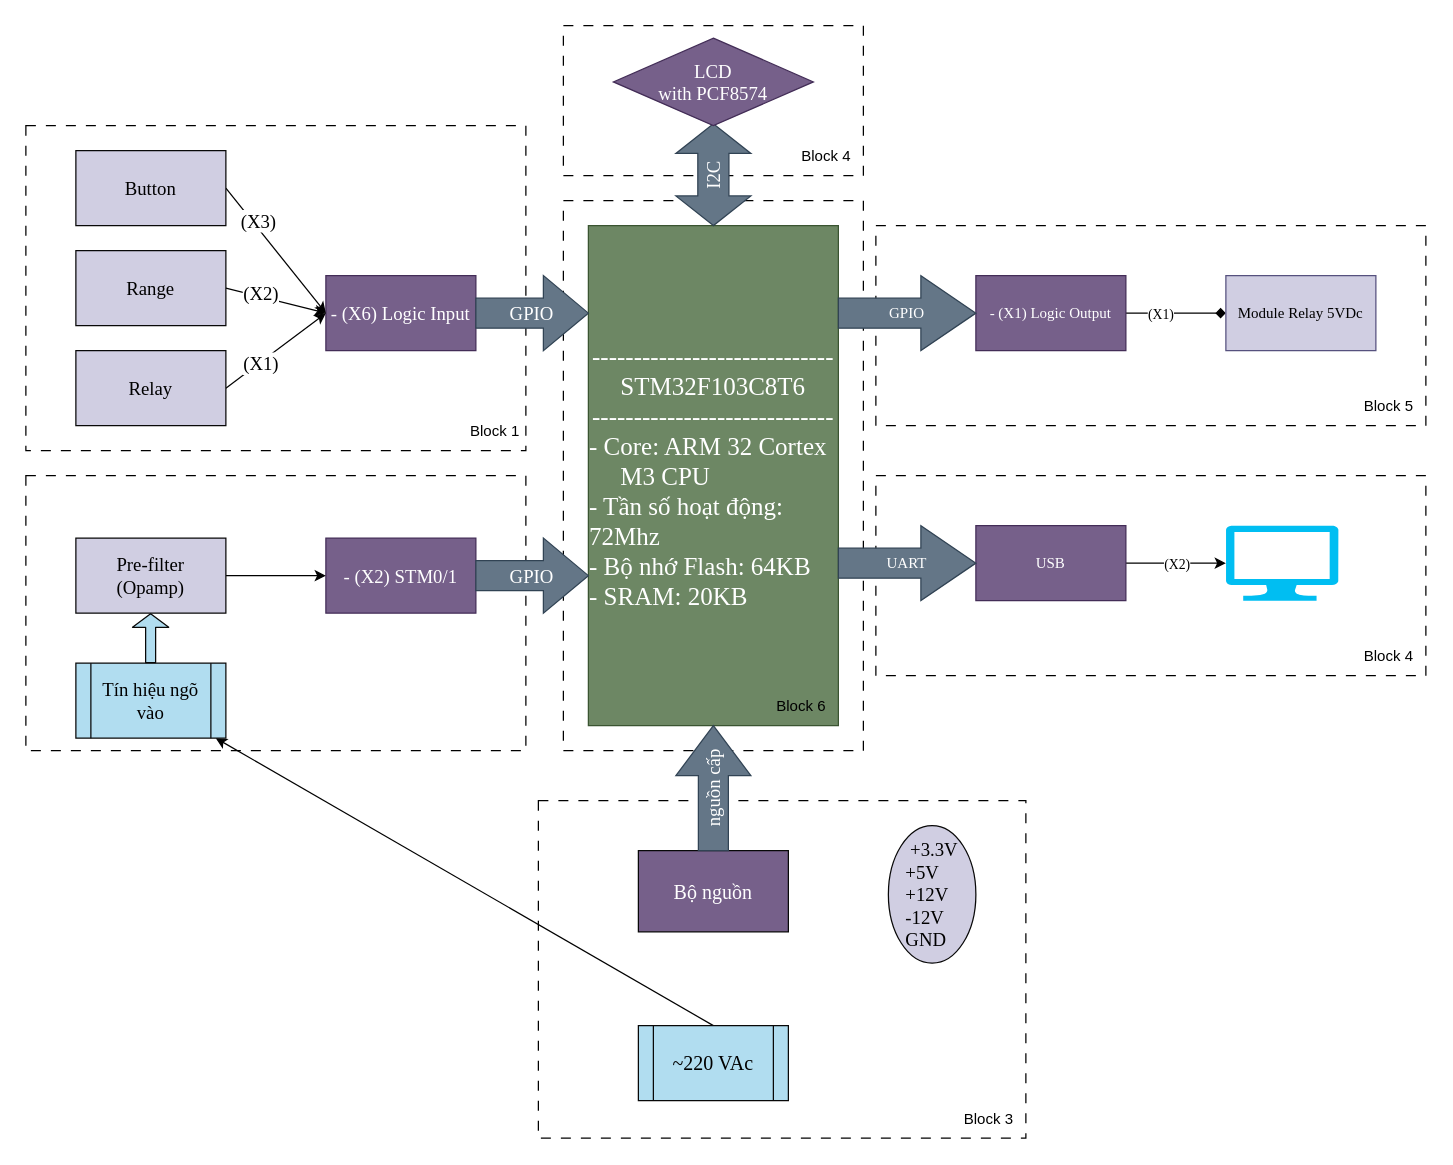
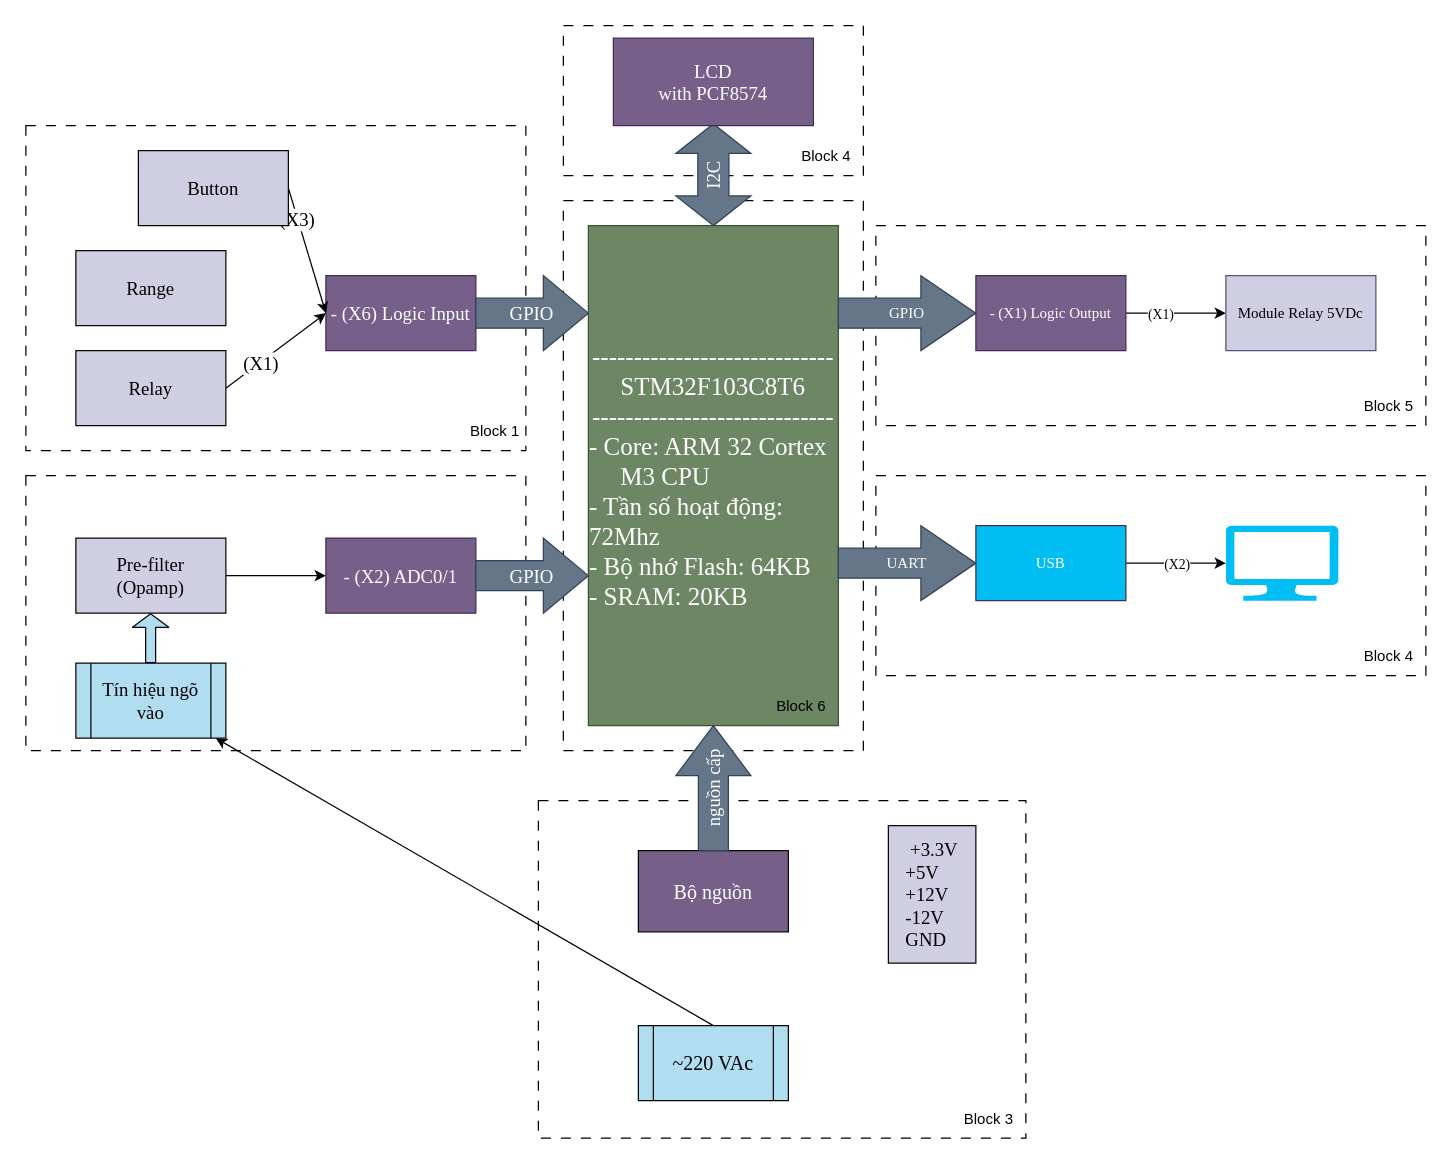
  <mxCell id="0" />
  <mxCell id="1" parent="0" />
  <mxCell id="2" value="" style="whiteSpace=wrap;html=1;fontFamily=Times New Roman;fontSize=15;dashed=1;dashPattern=8 8;" parent="1" vertex="1"><mxGeometry x="450" width="240" height="120" as="geometry" y="20" /></mxCell>
  <mxCell id="3" value="" style="whiteSpace=wrap;html=1;fontFamily=Times New Roman;dashed=1;dashPattern=8 8;" parent="1" vertex="1"><mxGeometry x="20" y="100" width="400" height="260" as="geometry" /></mxCell>
  <mxCell id="4" value="" style="whiteSpace=wrap;html=1;fontFamily=Times New Roman;dashed=1;dashPattern=8 8;" parent="1" vertex="1"><mxGeometry x="20" y="380" width="400" height="220" as="geometry" /></mxCell>
  <mxCell id="5" value="" style="whiteSpace=wrap;html=1;fontFamily=Times New Roman;fontSize=15;dashed=1;dashPattern=8 8;" parent="1" vertex="1"><mxGeometry x="430" y="640" width="390" height="270" as="geometry" /></mxCell>
  <mxCell id="6" value="" style="whiteSpace=wrap;html=1;fontFamily=Times New Roman;dashed=1;dashPattern=8 8;" parent="1" vertex="1"><mxGeometry x="450" y="160" width="240" height="440" as="geometry" /></mxCell>
  <mxCell id="7" value="" style="whiteSpace=wrap;html=1;fontFamily=Times New Roman;dashed=1;dashPattern=8 8;" parent="1" vertex="1"><mxGeometry x="700" y="380" width="440" height="160" as="geometry" /></mxCell>
  <mxCell id="8" value="" style="whiteSpace=wrap;html=1;fontFamily=Times New Roman;dashed=1;dashPattern=8 8;" parent="1" vertex="1"><mxGeometry x="700" y="180" width="440" height="160" as="geometry" /></mxCell>
  <mxCell id="9" value="&lt;font face=&quot;Times New Roman&quot;&gt;-----------------------------&lt;br&gt;STM32F103C8T6&lt;br&gt;-----------------------------&lt;br&gt;&lt;div style=&quot;text-align: left;&quot;&gt;&lt;span style=&quot;background-color: initial;&quot;&gt;- Core: ARM 32 Cortex&amp;nbsp; &amp;nbsp; &amp;nbsp; &amp;nbsp;M3 CPU&lt;/span&gt;&lt;/div&gt;&lt;div style=&quot;text-align: left;&quot;&gt;&lt;span style=&quot;background-color: initial;&quot;&gt;- Tần số hoạt động: 72Mhz&lt;/span&gt;&lt;/div&gt;&lt;div style=&quot;text-align: left;&quot;&gt;&lt;span style=&quot;background-color: initial;&quot;&gt;- Bộ nhớ Flash: 64KB&lt;/span&gt;&lt;/div&gt;&lt;div style=&quot;text-align: left;&quot;&gt;&lt;span style=&quot;background-color: initial;&quot;&gt;- SRAM: 20KB&lt;/span&gt;&lt;/div&gt;&lt;/font&gt;" style="whiteSpace=wrap;html=1;hachureGap=4;fontFamily=Architects Daughter;fontSource=https%3A%2F%2Ffonts.googleapis.com%2Fcss%3Ffamily%3DArchitects%2BDaughter;fontSize=20;fillColor=#6d8764;fontColor=#ffffff;strokeColor=#3A5431;" parent="1" vertex="1"><mxGeometry x="470" y="180" width="200" height="400" as="geometry" /></mxCell>
- <mxCell id="10" style="edgeStyle=none;html=1;exitX=1;exitY=0.5;exitDx=0;exitDy=0;entryX=0;entryY=0.5;entryDx=0;entryDy=0;fontFamily=Times New Roman;endArrow=diamond;" parent="1" source="12" target="13" edge="1"><mxGeometry relative="1" as="geometry"><Array as="points"><mxPoint x="930" y="250" /></Array></mxGeometry></mxCell>
+ <mxCell id="10" style="edgeStyle=none;html=1;exitX=1;exitY=0.5;exitDx=0;exitDy=0;entryX=0;entryY=0.5;entryDx=0;entryDy=0;fontFamily=Times New Roman;" parent="1" source="12" target="13" edge="1"><mxGeometry relative="1" as="geometry"><Array as="points"><mxPoint x="930" y="250" /></Array></mxGeometry></mxCell>
  <mxCell id="11" value="(X1)" style="edgeLabel;html=1;align=center;verticalAlign=middle;resizable=0;points=[];fontFamily=Times New Roman;" parent="10" vertex="1" connectable="0"><mxGeometry x="-0.325" relative="1" as="geometry"><mxPoint as="offset" /></mxGeometry></mxCell>
  <mxCell id="12" value="- (X1) Logic Output" style="whiteSpace=wrap;html=1;fontFamily=Times New Roman;strokeColor=#432D57;fillColor=#76608a;fontColor=#ffffff;" parent="1" vertex="1"><mxGeometry x="780" y="220" width="120" height="60" as="geometry" /></mxCell>
  <mxCell id="13" value="Module Relay 5VDc" style="whiteSpace=wrap;html=1;fontFamily=Times New Roman;fillColor=#d0cee2;strokeColor=#56517e;" parent="1" vertex="1"><mxGeometry x="980" y="220" width="120" height="60" as="geometry" /></mxCell>
  <mxCell id="14" value="GPIO" style="shape=singleArrow;whiteSpace=wrap;html=1;arrowWidth=0.4;arrowSize=0.4;fontFamily=Times New Roman;strokeColor=#314354;fillColor=#647687;fontColor=#ffffff;" parent="1" vertex="1"><mxGeometry x="670" y="220" width="110" height="60" as="geometry" /></mxCell>
  <mxCell id="15" style="edgeStyle=none;html=1;exitX=1;exitY=0.5;exitDx=0;exitDy=0;entryX=0;entryY=0.5;entryDx=0;entryDy=0;entryPerimeter=0;fontFamily=Times New Roman;" parent="1" source="17" target="18" edge="1"><mxGeometry relative="1" as="geometry" /></mxCell>
  <mxCell id="16" value="(X2)" style="edgeLabel;html=1;align=center;verticalAlign=middle;resizable=0;points=[];fontFamily=Times New Roman;" parent="15" vertex="1" connectable="0"><mxGeometry x="-0.325" relative="1" as="geometry"><mxPoint x="13" as="offset" /></mxGeometry></mxCell>
- <mxCell id="17" value="USB" style="whiteSpace=wrap;html=1;fontFamily=Times New Roman;strokeColor=#432D57;fillColor=#76608a;fontColor=#ffffff;" parent="1" vertex="1"><mxGeometry x="780" y="420" width="120" height="60" as="geometry" /></mxCell>
+ <mxCell id="17" value="USB" style="whiteSpace=wrap;html=1;fontFamily=Times New Roman;strokeColor=#432D57;fillColor=#00bef2;fontColor=#ffffff;" parent="1" vertex="1"><mxGeometry x="780" y="420" width="120" height="60" as="geometry" /></mxCell>
  <mxCell id="18" value="" style="verticalLabelPosition=bottom;html=1;verticalAlign=top;align=center;strokeColor=none;fillColor=#00BEF2;shape=mxgraph.azure.computer;pointerEvents=1;fontFamily=Times New Roman;" parent="1" vertex="1"><mxGeometry x="980" y="420" width="90" height="60" as="geometry" /></mxCell>
  <mxCell id="19" value="UART" style="shape=singleArrow;whiteSpace=wrap;html=1;arrowWidth=0.4;arrowSize=0.4;fontFamily=Times New Roman;strokeColor=#314354;fillColor=#647687;fontColor=#ffffff;" parent="1" vertex="1"><mxGeometry x="670" y="420" width="110" height="60" as="geometry" /></mxCell>
  <mxCell id="20" value="&lt;font style=&quot;font-size: 16px;&quot;&gt;Bộ nguồn&lt;/font&gt;" style="whiteSpace=wrap;html=1;fontFamily=Times New Roman;strokeColor=#080808;fillColor=#76608a;fontColor=#ffffff;" parent="1" vertex="1"><mxGeometry x="510" y="680" width="120" height="65" as="geometry" /></mxCell>
- <mxCell id="21" value="&lt;div style=&quot;text-align: left; font-size: 15px;&quot;&gt;&lt;span style=&quot;background-color: initial;&quot;&gt;&lt;font style=&quot;font-size: 15px;&quot;&gt;&amp;nbsp;+3.3V&lt;/font&gt;&lt;/span&gt;&lt;/div&gt;&lt;font style=&quot;font-size: 15px;&quot;&gt;&lt;div style=&quot;text-align: left;&quot;&gt;&lt;span style=&quot;background-color: initial;&quot;&gt;+5V&lt;/span&gt;&lt;/div&gt;&lt;div style=&quot;text-align: left;&quot;&gt;&lt;span style=&quot;background-color: initial;&quot;&gt;+12V&lt;/span&gt;&lt;/div&gt;&lt;div style=&quot;text-align: left;&quot;&gt;&lt;span style=&quot;background-color: initial;&quot;&gt;-12V&lt;/span&gt;&lt;/div&gt;&lt;div style=&quot;text-align: left;&quot;&gt;&lt;span style=&quot;background-color: initial;&quot;&gt;GND&lt;/span&gt;&lt;/div&gt;&lt;/font&gt;" style="ellipse;whiteSpace=wrap;html=1;fontFamily=Times New Roman;fillColor=#d0cee2;strokeColor=#080808;" parent="1" vertex="1"><mxGeometry x="710" y="660" width="70" height="110" as="geometry" /></mxCell>
+ <mxCell id="21" value="&lt;div style=&quot;text-align: left; font-size: 15px;&quot;&gt;&lt;span style=&quot;background-color: initial;&quot;&gt;&lt;font style=&quot;font-size: 15px;&quot;&gt;&amp;nbsp;+3.3V&lt;/font&gt;&lt;/span&gt;&lt;/div&gt;&lt;font style=&quot;font-size: 15px;&quot;&gt;&lt;div style=&quot;text-align: left;&quot;&gt;&lt;span style=&quot;background-color: initial;&quot;&gt;+5V&lt;/span&gt;&lt;/div&gt;&lt;div style=&quot;text-align: left;&quot;&gt;&lt;span style=&quot;background-color: initial;&quot;&gt;+12V&lt;/span&gt;&lt;/div&gt;&lt;div style=&quot;text-align: left;&quot;&gt;&lt;span style=&quot;background-color: initial;&quot;&gt;-12V&lt;/span&gt;&lt;/div&gt;&lt;div style=&quot;text-align: left;&quot;&gt;&lt;span style=&quot;background-color: initial;&quot;&gt;GND&lt;/span&gt;&lt;/div&gt;&lt;/font&gt;" style="whiteSpace=wrap;html=1;fontFamily=Times New Roman;fillColor=#d0cee2;strokeColor=#080808;" parent="1" vertex="1"><mxGeometry x="710" y="660" width="70" height="110" as="geometry" /></mxCell>
  <mxCell id="22" style="edgeStyle=none;html=1;exitX=0.5;exitY=0;exitDx=0;exitDy=0;fontFamily=Times New Roman;fontSize=15;" parent="1" source="23" target="29" edge="1"><mxGeometry relative="1" as="geometry" /></mxCell>
  <mxCell id="23" value="&lt;font style=&quot;font-size: 16px;&quot;&gt;~220 VAc&lt;/font&gt;" style="shape=process;whiteSpace=wrap;html=1;backgroundOutline=1;fontFamily=Times New Roman;fillColor=#b1ddf0;strokeColor=#080808;" parent="1" vertex="1"><mxGeometry x="510" y="820" width="120" height="60" as="geometry" /></mxCell>
  <mxCell id="24" value="nguồn cấp" style="shape=singleArrow;whiteSpace=wrap;html=1;arrowWidth=0.4;arrowSize=0.4;fontFamily=Times New Roman;fontSize=15;rotation=-90;strokeColor=#314354;fillColor=#647687;fontColor=#ffffff;" parent="1" vertex="1"><mxGeometry x="520" y="600" width="100" height="60" as="geometry" /></mxCell>
- <mxCell id="25" value="- (X2) STM0/1" style="whiteSpace=wrap;html=1;fontFamily=Times New Roman;fontSize=15;strokeColor=#432D57;fillColor=#76608a;fontColor=#ffffff;" parent="1" vertex="1"><mxGeometry x="260" y="430" width="120" height="60" as="geometry" /></mxCell>
+ <mxCell id="25" value="- (X2) ADC0/1" style="whiteSpace=wrap;html=1;fontFamily=Times New Roman;fontSize=15;strokeColor=#432D57;fillColor=#76608a;fontColor=#ffffff;" parent="1" vertex="1"><mxGeometry x="260" y="430" width="120" height="60" as="geometry" /></mxCell>
  <mxCell id="26" value="GPIO" style="shape=singleArrow;whiteSpace=wrap;html=1;arrowWidth=0.4;arrowSize=0.4;fontFamily=Times New Roman;fontSize=15;strokeColor=#314354;fillColor=#647687;fontColor=#ffffff;" parent="1" vertex="1"><mxGeometry x="380" y="430" width="90" height="60" as="geometry" /></mxCell>
  <mxCell id="27" style="edgeStyle=none;html=1;exitX=1;exitY=0.5;exitDx=0;exitDy=0;entryX=0;entryY=0.5;entryDx=0;entryDy=0;fontFamily=Times New Roman;fontSize=15;" parent="1" source="28" target="25" edge="1"><mxGeometry relative="1" as="geometry" /></mxCell>
  <mxCell id="28" value="Pre-filter&lt;br&gt;(Opamp)" style="whiteSpace=wrap;html=1;fontFamily=Times New Roman;fontSize=15;fillColor=#d0cee2;strokeColor=#080808;" parent="1" vertex="1"><mxGeometry x="60" y="430" width="120" height="60" as="geometry" /></mxCell>
  <mxCell id="29" value="Tín hiệu ngõ vào" style="shape=process;whiteSpace=wrap;html=1;backgroundOutline=1;fontFamily=Times New Roman;fontSize=15;fillColor=#b1ddf0;strokeColor=#080808;" parent="1" vertex="1"><mxGeometry x="60" y="530" width="120" height="60" as="geometry" /></mxCell>
  <mxCell id="30" value="" style="edgeStyle=none;orthogonalLoop=1;jettySize=auto;html=1;shape=flexArrow;rounded=1;startSize=8;endSize=3.268;fontFamily=Times New Roman;fontSize=15;width=8;fillColor=#b1ddf0;strokeColor=#080808;" parent="1" edge="1"><mxGeometry width="100" relative="1" as="geometry"><mxPoint x="119.8" y="530" as="sourcePoint" /><mxPoint x="119.8" y="490" as="targetPoint" /><Array as="points" /></mxGeometry></mxCell>
  <mxCell id="31" value="- (X6) Logic Input" style="whiteSpace=wrap;html=1;fontFamily=Times New Roman;fontSize=15;strokeColor=#432D57;fillColor=#76608a;fontColor=#ffffff;" parent="1" vertex="1"><mxGeometry x="260" y="220" width="120" height="60" as="geometry" /></mxCell>
  <mxCell id="32" value="GPIO" style="shape=singleArrow;whiteSpace=wrap;html=1;arrowWidth=0.4;arrowSize=0.4;fontFamily=Times New Roman;fontSize=15;strokeColor=#314354;fillColor=#647687;fontColor=#ffffff;" parent="1" vertex="1"><mxGeometry x="380" y="220" width="90" height="60" as="geometry" /></mxCell>
  <mxCell id="33" style="edgeStyle=none;html=1;exitX=1;exitY=0.5;exitDx=0;exitDy=0;entryX=0;entryY=0.5;entryDx=0;entryDy=0;fontFamily=Times New Roman;fontSize=15;" parent="1" source="35" target="31" edge="1"><mxGeometry relative="1" as="geometry" /></mxCell>
  <mxCell id="34" value="(X3)" style="edgeLabel;html=1;align=center;verticalAlign=middle;resizable=0;points=[];fontSize=15;fontFamily=Times New Roman;" parent="33" vertex="1" connectable="0"><mxGeometry x="-0.289" y="-3" relative="1" as="geometry"><mxPoint x="-1" y="-12" as="offset" /></mxGeometry></mxCell>
- <mxCell id="35" value="Button" style="whiteSpace=wrap;html=1;fontFamily=Times New Roman;fontSize=15;fillColor=#d0cee2;strokeColor=#080808;" parent="1" vertex="1"><mxGeometry x="60" y="120" width="120" height="60" as="geometry" /></mxCell>
- <mxCell id="36" style="edgeStyle=none;html=1;exitX=1;exitY=0.5;exitDx=0;exitDy=0;entryX=0;entryY=0.5;entryDx=0;entryDy=0;fontFamily=Times New Roman;fontSize=15;" parent="1" source="38" target="31" edge="1"><mxGeometry relative="1" as="geometry" /></mxCell>
- <mxCell id="37" value="(X2)" style="edgeLabel;html=1;align=center;verticalAlign=middle;resizable=0;points=[];fontSize=15;fontFamily=Times New Roman;" parent="36" vertex="1" connectable="0"><mxGeometry x="-0.365" relative="1" as="geometry"><mxPoint x="2" y="-3" as="offset" /></mxGeometry></mxCell>
+ <mxCell id="35" value="Button" style="whiteSpace=wrap;html=1;fontFamily=Times New Roman;fontSize=15;fillColor=#d0cee2;strokeColor=#080808;" parent="1" vertex="1"><mxGeometry x="110" y="120" width="120" height="60" as="geometry" /></mxCell>
  <mxCell id="38" value="Range" style="whiteSpace=wrap;html=1;fontFamily=Times New Roman;fontSize=15;fillColor=#d0cee2;strokeColor=#080808;" parent="1" vertex="1"><mxGeometry x="60" y="200" width="120" height="60" as="geometry" /></mxCell>
  <mxCell id="39" style="edgeStyle=none;html=1;exitX=1;exitY=0.5;exitDx=0;exitDy=0;fontFamily=Times New Roman;fontSize=15;" parent="1" source="41" edge="1"><mxGeometry relative="1" as="geometry"><mxPoint x="260" y="250" as="targetPoint" /></mxGeometry></mxCell>
  <mxCell id="40" value="(X1)" style="edgeLabel;html=1;align=center;verticalAlign=middle;resizable=0;points=[];fontSize=15;fontFamily=Times New Roman;" parent="39" vertex="1" connectable="0"><mxGeometry x="-0.387" y="2" relative="1" as="geometry"><mxPoint x="4" as="offset" /></mxGeometry></mxCell>
  <mxCell id="41" value="Relay" style="whiteSpace=wrap;html=1;fontFamily=Times New Roman;fontSize=15;fillColor=#d0cee2;strokeColor=#080808;" parent="1" vertex="1"><mxGeometry x="60" y="280" width="120" height="60" as="geometry" /></mxCell>
  <mxCell id="42" value="I2C" style="shape=doubleArrow;whiteSpace=wrap;html=1;strokeColor=#314354;fontFamily=Times New Roman;fontSize=15;fillColor=#647687;fontColor=#ffffff;rotation=-90;arrowWidth=0.415;arrowSize=0.291;" parent="1" vertex="1"><mxGeometry x="529.28" y="109.27" width="81.44" height="60" as="geometry" /></mxCell>
- <mxCell id="43" value="LCD&lt;br&gt;with PCF8574" style="rhombus;whiteSpace=wrap;html=1;fontFamily=Times New Roman;fontSize=15;strokeColor=#432D57;fillColor=#76608a;fontColor=#ffffff;" parent="1" vertex="1"><mxGeometry x="490" y="30" width="160" height="70" as="geometry" /></mxCell>
+ <mxCell id="43" value="LCD&lt;br&gt;with PCF8574" style="whiteSpace=wrap;html=1;fontFamily=Times New Roman;fontSize=15;strokeColor=#432D57;fillColor=#76608a;fontColor=#ffffff;" parent="1" vertex="1"><mxGeometry x="490" y="30" width="160" height="70" as="geometry" /></mxCell>
  <mxCell id="44" value="Block 1" style="text;html=1;align=center;verticalAlign=middle;resizable=0;points=[];autosize=1;strokeColor=none;fillColor=none;" vertex="1" parent="1"><mxGeometry x="365" y="330" width="60" height="30" as="geometry" /></mxCell>
  <mxCell id="45" value="Block 3" style="text;html=1;align=center;verticalAlign=middle;resizable=0;points=[];autosize=1;strokeColor=none;fillColor=none;" vertex="1" parent="1"><mxGeometry x="760" y="880" width="60" height="30" as="geometry" /></mxCell>
  <mxCell id="46" value="Block 4" style="text;html=1;align=center;verticalAlign=middle;resizable=0;points=[];autosize=1;strokeColor=none;fillColor=none;" vertex="1" parent="1"><mxGeometry x="1080" y="510" width="60" height="30" as="geometry" /></mxCell>
  <mxCell id="47" value="Block 5" style="text;html=1;align=center;verticalAlign=middle;resizable=0;points=[];autosize=1;strokeColor=none;fillColor=none;" vertex="1" parent="1"><mxGeometry x="1080" y="310" width="60" height="30" as="geometry" /></mxCell>
  <mxCell id="48" value="Block 4" style="text;html=1;align=center;verticalAlign=middle;resizable=0;points=[];autosize=1;strokeColor=none;fillColor=none;" vertex="1" parent="1"><mxGeometry x="630" y="110" width="60" height="30" as="geometry" /></mxCell>
  <mxCell id="49" value="Block 6" style="text;html=1;align=center;verticalAlign=middle;resizable=0;points=[];autosize=1;strokeColor=none;fillColor=none;" vertex="1" parent="1"><mxGeometry x="610" y="550" width="60" height="30" as="geometry" /></mxCell>
